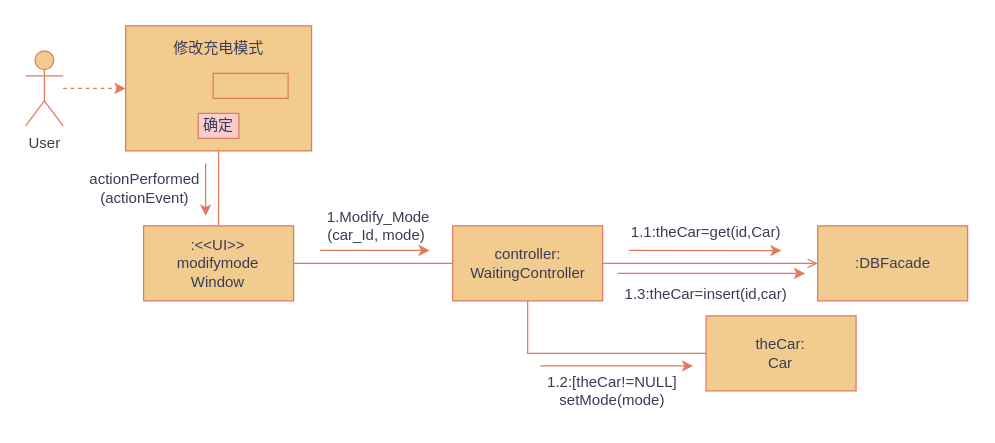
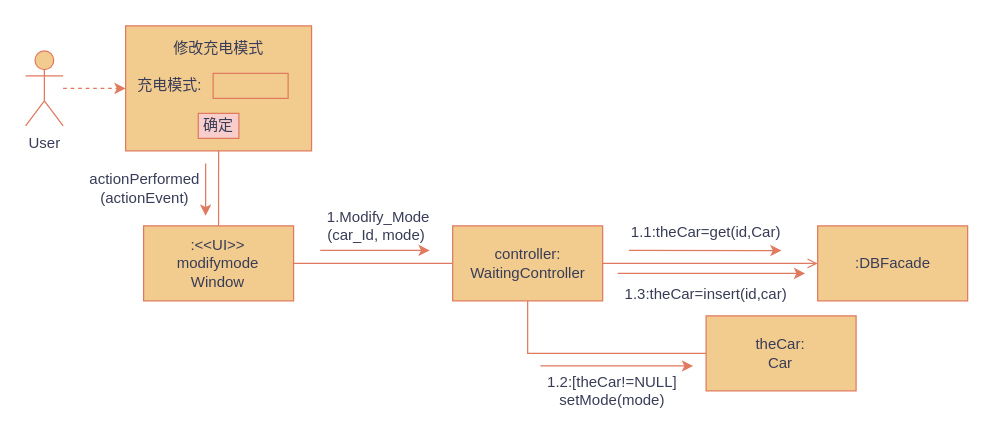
  <mxCell id="0" />
  <mxCell id="1" parent="0" />
  <mxCell id="2" value="User" style="shape=umlActor;verticalLabelPosition=bottom;verticalAlign=top;html=1;rounded=0;labelBackgroundColor=none;fillColor=#F2CC8F;strokeColor=#E07A5F;fontColor=#393C56;" vertex="1" parent="1"><mxGeometry x="20" y="40" width="30" height="60" as="geometry" /></mxCell>
  <mxCell id="3" value=":&amp;lt;&amp;lt;UI&amp;gt;&amp;gt;&lt;div&gt;modifymode&lt;/div&gt;&lt;div&gt;Window&lt;/div&gt;" style="rounded=0;whiteSpace=wrap;html=1;labelBackgroundColor=none;fillColor=#F2CC8F;strokeColor=#E07A5F;fontColor=#393C56;" vertex="1" parent="1"><mxGeometry x="114.37" y="180" width="120" height="60" as="geometry" /></mxCell>
  <mxCell id="4" value="" style="rounded=0;whiteSpace=wrap;html=1;labelBackgroundColor=none;fillColor=#F2CC8F;strokeColor=#E07A5F;fontColor=#393C56;" vertex="1" parent="1"><mxGeometry x="100" y="20" width="148.75" height="100" as="geometry" /></mxCell>
  <mxCell id="5" value="" style="endArrow=classic;dashed=1;html=1;rounded=0;entryX=0;entryY=0.5;entryDx=0;entryDy=0;startArrow=none;startFill=0;endFill=1;labelBackgroundColor=none;strokeColor=#E07A5F;fontColor=default;" edge="1" parent="1" source="2" target="4"><mxGeometry width="50" height="50" relative="1" as="geometry"><mxPoint x="-10" y="108" as="sourcePoint" /><mxPoint x="60.711" y="58" as="targetPoint" /></mxGeometry></mxCell>
  <mxCell id="6" value="" style="rounded=0;whiteSpace=wrap;html=1;labelBackgroundColor=none;fillColor=#F2CC8F;strokeColor=#E07A5F;fontColor=#393C56;" vertex="1" parent="1"><mxGeometry x="170" y="58" width="60" height="20" as="geometry" /></mxCell>
  <mxCell id="7" value="修改充电模式" style="text;html=1;align=center;verticalAlign=middle;resizable=0;points=[];autosize=1;strokeColor=none;fillColor=none;rounded=0;labelBackgroundColor=none;fontColor=#393C56;" vertex="1" parent="1"><mxGeometry x="124.38" y="23" width="100" height="30" as="geometry" /></mxCell>
+ <mxCell id="8" value="充电模式:" style="text;html=1;align=center;verticalAlign=middle;resizable=0;points=[];autosize=1;strokeColor=none;fillColor=none;rounded=0;labelBackgroundColor=none;fontColor=#393C56;" vertex="1" parent="1"><mxGeometry x="100" y="53" width="70" height="30" as="geometry" /></mxCell>
  <mxCell id="9" value="确定" style="rounded=0;whiteSpace=wrap;html=1;labelBackgroundColor=none;fillColor=#f8cecc;strokeColor=#E07A5F;fontColor=#393C56;" vertex="1" parent="1"><mxGeometry x="158.12" y="90" width="32.5" height="20" as="geometry" /></mxCell>
  <mxCell id="10" value="" style="endArrow=none;html=1;rounded=0;entryX=0.5;entryY=1;entryDx=0;entryDy=0;exitX=0.5;exitY=0;exitDx=0;exitDy=0;labelBackgroundColor=none;strokeColor=#E07A5F;fontColor=default;" edge="1" parent="1" source="3" target="4"><mxGeometry width="50" height="50" relative="1" as="geometry"><mxPoint x="-20" y="488" as="sourcePoint" /><mxPoint x="30" y="438" as="targetPoint" /></mxGeometry></mxCell>
  <mxCell id="11" value="actionPerformed&lt;div&gt;(actionEvent)&lt;/div&gt;" style="text;html=1;align=center;verticalAlign=middle;resizable=0;points=[];autosize=1;strokeColor=none;fillColor=none;rounded=0;labelBackgroundColor=none;fontColor=#393C56;" vertex="1" parent="1"><mxGeometry x="60" y="130" width="110" height="40" as="geometry" /></mxCell>
  <mxCell id="12" value="theCar:&lt;div&gt;Car&lt;/div&gt;" style="rounded=0;whiteSpace=wrap;html=1;labelBackgroundColor=none;fillColor=#F2CC8F;strokeColor=#E07A5F;fontColor=#393C56;" vertex="1" parent="1"><mxGeometry x="564.37" y="252" width="120" height="60" as="geometry" /></mxCell>
  <mxCell id="13" style="edgeStyle=orthogonalEdgeStyle;rounded=0;orthogonalLoop=1;jettySize=auto;html=1;exitX=1;exitY=0.5;exitDx=0;exitDy=0;entryX=0;entryY=0.5;entryDx=0;entryDy=0;endArrow=open;startFill=0;labelBackgroundColor=none;strokeColor=#E07A5F;fontColor=default;" edge="1" parent="1" source="14" target="15"><mxGeometry relative="1" as="geometry" /></mxCell>
  <mxCell id="14" value="controller:&lt;br&gt;WaitingController" style="rounded=0;whiteSpace=wrap;html=1;labelBackgroundColor=none;fillColor=#F2CC8F;strokeColor=#E07A5F;fontColor=#393C56;" vertex="1" parent="1"><mxGeometry x="361.63" y="180" width="120" height="60" as="geometry" /></mxCell>
  <mxCell id="15" value=":DBFacade" style="rounded=0;whiteSpace=wrap;html=1;labelBackgroundColor=none;fillColor=#F2CC8F;strokeColor=#E07A5F;fontColor=#393C56;" vertex="1" parent="1"><mxGeometry x="653.63" y="180" width="120" height="60" as="geometry" /></mxCell>
  <mxCell id="16" value="" style="endArrow=none;html=1;rounded=0;exitX=0;exitY=0.5;exitDx=0;exitDy=0;labelBackgroundColor=none;strokeColor=#E07A5F;fontColor=default;" edge="1" parent="1" source="14"><mxGeometry width="50" height="50" relative="1" as="geometry"><mxPoint x="449.63" y="490" as="sourcePoint" /><mxPoint x="234" y="210" as="targetPoint" /></mxGeometry></mxCell>
  <mxCell id="17" value="1.3:theCar=insert(id,car)" style="text;html=1;align=center;verticalAlign=middle;resizable=0;points=[];autosize=1;strokeColor=none;fillColor=none;rounded=0;labelBackgroundColor=none;fontColor=#393C56;" vertex="1" parent="1"><mxGeometry x="488.63" y="220" width="150" height="30" as="geometry" /></mxCell>
  <mxCell id="18" value="1.1:theCar=get(id,Car)" style="text;html=1;align=center;verticalAlign=middle;resizable=0;points=[];autosize=1;strokeColor=none;fillColor=none;rounded=0;labelBackgroundColor=none;fontColor=#393C56;" vertex="1" parent="1"><mxGeometry x="493.63" y="170" width="140" height="30" as="geometry" /></mxCell>
  <mxCell id="19" value="1.Modify_Mode&lt;div&gt;(car_Id, mode)&amp;nbsp;&lt;/div&gt;" style="text;html=1;align=center;verticalAlign=middle;resizable=0;points=[];autosize=1;strokeColor=none;fillColor=none;fontColor=#393C56;labelBackgroundColor=none;" vertex="1" parent="1"><mxGeometry x="246.63" y="159.6" width="110" height="40" as="geometry" /></mxCell>
  <mxCell id="20" value="" style="endArrow=classic;html=1;rounded=0;labelBackgroundColor=none;strokeColor=#E07A5F;fontColor=default;exitX=0.099;exitY=-0.003;exitDx=0;exitDy=0;exitPerimeter=0;" edge="1" parent="1"><mxGeometry width="50" height="50" relative="1" as="geometry"><mxPoint x="502.54" y="199.66" as="sourcePoint" /><mxPoint x="624.72" y="199.75" as="targetPoint" /></mxGeometry></mxCell>
  <mxCell id="21" value="" style="endArrow=classic;html=1;rounded=0;labelBackgroundColor=none;strokeColor=#E07A5F;fontColor=default;" edge="1" parent="1"><mxGeometry width="50" height="50" relative="1" as="geometry"><mxPoint x="255.64" y="199.6" as="sourcePoint" /><mxPoint x="343.27" y="199.6" as="targetPoint" /></mxGeometry></mxCell>
  <mxCell id="22" value="" style="endArrow=classic;html=1;rounded=0;labelBackgroundColor=none;strokeColor=#E07A5F;fontColor=default;" edge="1" parent="1"><mxGeometry width="50" height="50" relative="1" as="geometry"><mxPoint x="493.63" y="218" as="sourcePoint" /><mxPoint x="643.63" y="218" as="targetPoint" /></mxGeometry></mxCell>
  <mxCell id="23" value="" style="endArrow=classic;html=1;rounded=0;labelBackgroundColor=none;strokeColor=#E07A5F;fontColor=default;" edge="1" parent="1"><mxGeometry width="50" height="50" relative="1" as="geometry"><mxPoint x="164" y="130" as="sourcePoint" /><mxPoint x="164" y="172" as="targetPoint" /></mxGeometry></mxCell>
  <mxCell id="24" value="" style="endArrow=none;html=1;rounded=0;entryX=0;entryY=0.5;entryDx=0;entryDy=0;labelBackgroundColor=none;strokeColor=#E07A5F;fontColor=default;exitX=0.5;exitY=1;exitDx=0;exitDy=0;" edge="1" parent="1" source="14" target="12"><mxGeometry width="50" height="50" relative="1" as="geometry"><mxPoint x="421.63" y="192" as="sourcePoint" /><mxPoint x="421.63" y="262.711" as="targetPoint" /><Array as="points"><mxPoint x="421.63" y="282" /></Array></mxGeometry></mxCell>
  <mxCell id="25" value="1.2:[theCar!=NULL]&lt;div&gt;setMode(mode)&lt;/div&gt;" style="text;html=1;align=center;verticalAlign=middle;resizable=0;points=[];autosize=1;strokeColor=none;fillColor=none;rounded=0;labelBackgroundColor=none;fontColor=#393C56;" vertex="1" parent="1"><mxGeometry x="424" y="292" width="130" height="40" as="geometry" /></mxCell>
  <mxCell id="26" value="" style="endArrow=classic;html=1;rounded=0;labelBackgroundColor=none;strokeColor=#E07A5F;fontColor=default;exitX=0.099;exitY=-0.003;exitDx=0;exitDy=0;exitPerimeter=0;" edge="1" parent="1"><mxGeometry width="50" height="50" relative="1" as="geometry"><mxPoint x="431.82" y="292" as="sourcePoint" /><mxPoint x="554" y="292.09" as="targetPoint" /></mxGeometry></mxCell>
